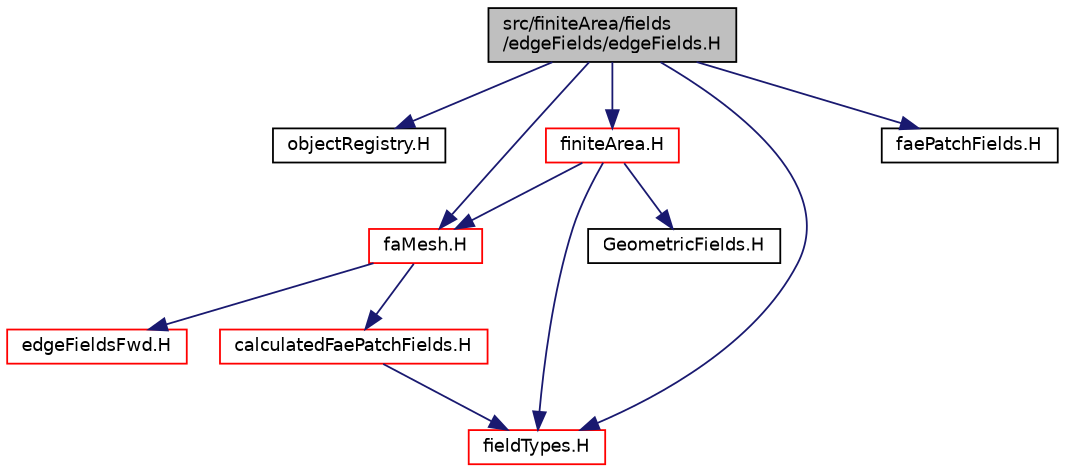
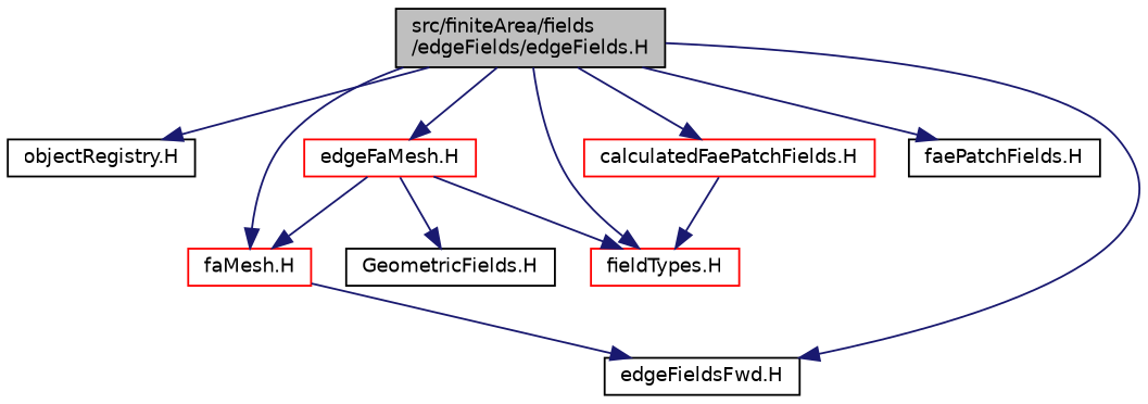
  digraph {
    node [color=black fontname=Helvetica fontsize=10 shape=record]
    edge [color=midnightblue fontname=Helvetica fontsize=10 labelfontname=Helvetica labelfontsize=10 style=solid]
    n1 [fillcolor=grey75 fontcolor=black height=0.2 label="src/finiteArea/fields\l/edgeFields/edgeFields.H" style=filled width=0.4]
    n2 [height=0.2 label="objectRegistry.H" width=0.4]
-   n3 [color=red height=0.2 label="finiteArea.H" width=0.4]
+   n3 [color=red height=0.2 label="edgeFaMesh.H" width=0.4]
    n4 [color=red height=0.2 label="faMesh.H" width=0.4]
-   n5 [color=red height=0.2 label="edgeFieldsFwd.H" width=0.4]
+   n5 [height=0.2 label="edgeFieldsFwd.H" width=0.4]
    n6 [color=red height=0.2 label="fieldTypes.H" width=0.4]
    n7 [height=0.2 label="faePatchFields.H" width=0.4]
    n8 [color=red height=0.2 label="calculatedFaePatchFields.H" width=0.4]
    n9 [height=0.2 label="GeometricFields.H" width=0.4]
    n1 -> n2
    n1 -> n3
    n1 -> n4
+   n1 -> n5
    n1 -> n6
    n1 -> n7
-   n4 -> n8
+   n1 -> n8
    n3 -> n4
    n3 -> n6
    n3 -> n9
    n4 -> n5
    n8 -> n6
  }
